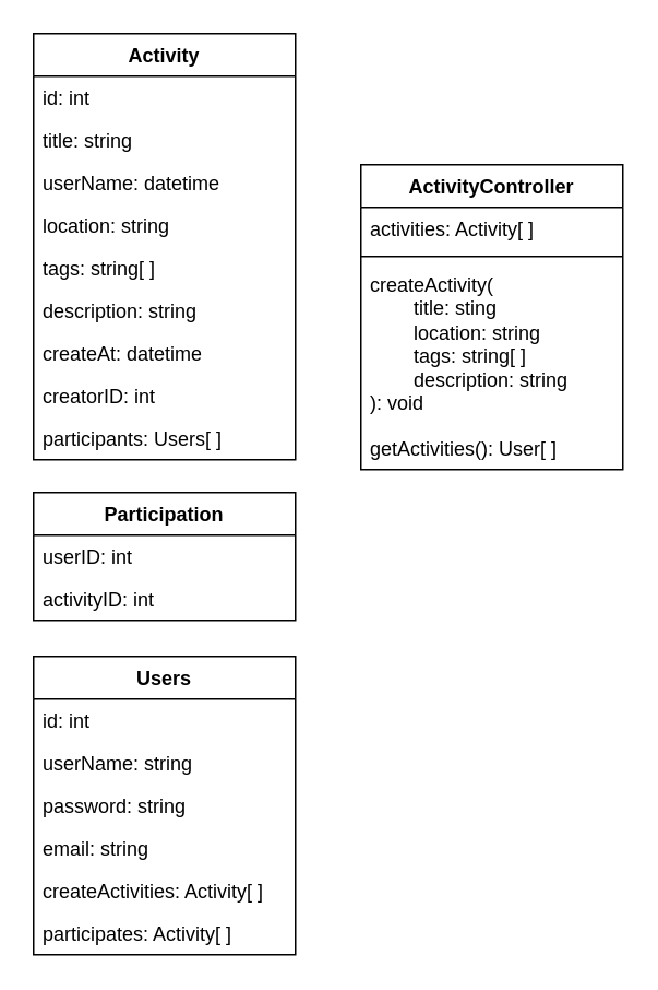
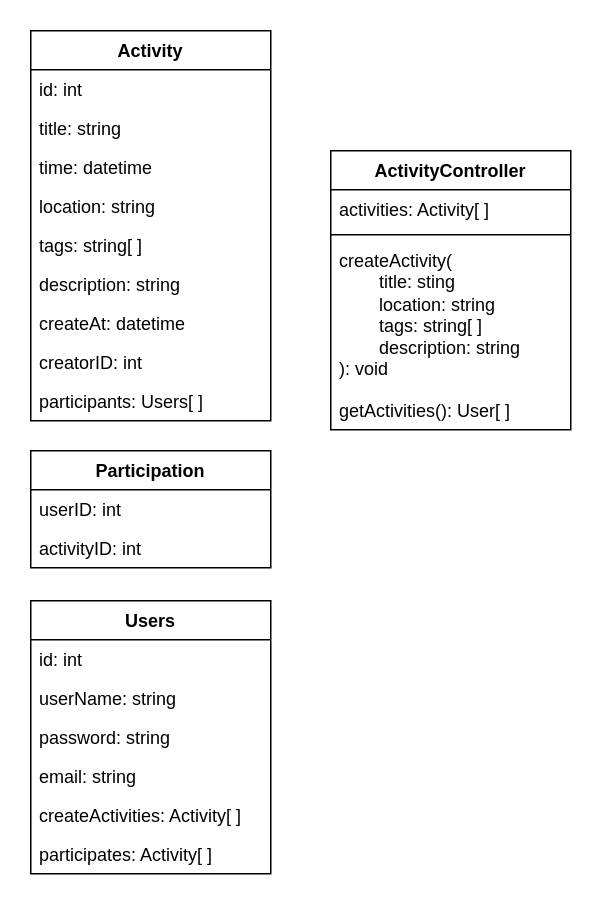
  <mxCell id="0" />
  <mxCell id="1" parent="0" />
  <mxCell id="2" value="Activity" style="swimlane;fontStyle=1;align=center;verticalAlign=top;childLayout=stackLayout;horizontal=1;startSize=26;horizontalStack=0;resizeParent=1;resizeParentMax=0;resizeLast=0;collapsible=1;marginBottom=0;whiteSpace=wrap;html=1;" parent="1" vertex="1"><mxGeometry x="20" y="20" width="160" height="260" as="geometry" /></mxCell>
  <mxCell id="3" value="id: int" style="text;strokeColor=none;fillColor=none;align=left;verticalAlign=top;spacingLeft=4;spacingRight=4;overflow=hidden;rotatable=0;points=[[0,0.5],[1,0.5]];portConstraint=eastwest;whiteSpace=wrap;html=1;" vertex="1" parent="2"><mxGeometry y="26" width="160" height="26" as="geometry" /></mxCell>
  <mxCell id="4" value="title: string" style="text;strokeColor=none;fillColor=none;align=left;verticalAlign=top;spacingLeft=4;spacingRight=4;overflow=hidden;rotatable=0;points=[[0,0.5],[1,0.5]];portConstraint=eastwest;whiteSpace=wrap;html=1;" parent="2" vertex="1"><mxGeometry y="52" width="160" height="26" as="geometry" /></mxCell>
- <mxCell id="5" value="userName: datetime" style="text;strokeColor=none;fillColor=none;align=left;verticalAlign=top;spacingLeft=4;spacingRight=4;overflow=hidden;rotatable=0;points=[[0,0.5],[1,0.5]];portConstraint=eastwest;whiteSpace=wrap;html=1;" parent="2" vertex="1"><mxGeometry y="78" width="160" height="26" as="geometry" /></mxCell>
+ <mxCell id="5" value="time: datetime" style="text;strokeColor=none;fillColor=none;align=left;verticalAlign=top;spacingLeft=4;spacingRight=4;overflow=hidden;rotatable=0;points=[[0,0.5],[1,0.5]];portConstraint=eastwest;whiteSpace=wrap;html=1;" parent="2" vertex="1"><mxGeometry y="78" width="160" height="26" as="geometry" /></mxCell>
  <mxCell id="6" value="location: string" style="text;strokeColor=none;fillColor=none;align=left;verticalAlign=top;spacingLeft=4;spacingRight=4;overflow=hidden;rotatable=0;points=[[0,0.5],[1,0.5]];portConstraint=eastwest;whiteSpace=wrap;html=1;" parent="2" vertex="1"><mxGeometry y="104" width="160" height="26" as="geometry" /></mxCell>
  <mxCell id="7" value="tags: string[ ]" style="text;strokeColor=none;fillColor=none;align=left;verticalAlign=top;spacingLeft=4;spacingRight=4;overflow=hidden;rotatable=0;points=[[0,0.5],[1,0.5]];portConstraint=eastwest;whiteSpace=wrap;html=1;" parent="2" vertex="1"><mxGeometry y="130" width="160" height="26" as="geometry" /></mxCell>
  <mxCell id="8" value="description: string" style="text;strokeColor=none;fillColor=none;align=left;verticalAlign=top;spacingLeft=4;spacingRight=4;overflow=hidden;rotatable=0;points=[[0,0.5],[1,0.5]];portConstraint=eastwest;whiteSpace=wrap;html=1;" parent="2" vertex="1"><mxGeometry y="156" width="160" height="26" as="geometry" /></mxCell>
  <mxCell id="9" value="createAt: datetime" style="text;strokeColor=none;fillColor=none;align=left;verticalAlign=top;spacingLeft=4;spacingRight=4;overflow=hidden;rotatable=0;points=[[0,0.5],[1,0.5]];portConstraint=eastwest;whiteSpace=wrap;html=1;" vertex="1" parent="2"><mxGeometry y="182" width="160" height="26" as="geometry" /></mxCell>
  <mxCell id="10" value="creatorID: int" style="text;strokeColor=none;fillColor=none;align=left;verticalAlign=top;spacingLeft=4;spacingRight=4;overflow=hidden;rotatable=0;points=[[0,0.5],[1,0.5]];portConstraint=eastwest;whiteSpace=wrap;html=1;" parent="2" vertex="1"><mxGeometry y="208" width="160" height="26" as="geometry" /></mxCell>
  <mxCell id="11" value="participants: Users[ ]" style="text;strokeColor=none;fillColor=none;align=left;verticalAlign=top;spacingLeft=4;spacingRight=4;overflow=hidden;rotatable=0;points=[[0,0.5],[1,0.5]];portConstraint=eastwest;whiteSpace=wrap;html=1;" parent="2" vertex="1"><mxGeometry y="234" width="160" height="26" as="geometry" /></mxCell>
  <mxCell id="12" value="Users" style="swimlane;fontStyle=1;align=center;verticalAlign=top;childLayout=stackLayout;horizontal=1;startSize=26;horizontalStack=0;resizeParent=1;resizeParentMax=0;resizeLast=0;collapsible=1;marginBottom=0;whiteSpace=wrap;html=1;" parent="1" vertex="1"><mxGeometry x="20" y="400" width="160" height="182" as="geometry" /></mxCell>
  <mxCell id="13" value="id: int" style="text;strokeColor=none;fillColor=none;align=left;verticalAlign=top;spacingLeft=4;spacingRight=4;overflow=hidden;rotatable=0;points=[[0,0.5],[1,0.5]];portConstraint=eastwest;whiteSpace=wrap;html=1;" vertex="1" parent="12"><mxGeometry y="26" width="160" height="26" as="geometry" /></mxCell>
  <mxCell id="14" value="userName: string" style="text;strokeColor=none;fillColor=none;align=left;verticalAlign=top;spacingLeft=4;spacingRight=4;overflow=hidden;rotatable=0;points=[[0,0.5],[1,0.5]];portConstraint=eastwest;whiteSpace=wrap;html=1;" parent="12" vertex="1"><mxGeometry y="52" width="160" height="26" as="geometry" /></mxCell>
  <mxCell id="15" value="password: string" style="text;strokeColor=none;fillColor=none;align=left;verticalAlign=top;spacingLeft=4;spacingRight=4;overflow=hidden;rotatable=0;points=[[0,0.5],[1,0.5]];portConstraint=eastwest;whiteSpace=wrap;html=1;" parent="12" vertex="1"><mxGeometry y="78" width="160" height="26" as="geometry" /></mxCell>
  <mxCell id="16" value="email: string" style="text;strokeColor=none;fillColor=none;align=left;verticalAlign=top;spacingLeft=4;spacingRight=4;overflow=hidden;rotatable=0;points=[[0,0.5],[1,0.5]];portConstraint=eastwest;whiteSpace=wrap;html=1;" parent="12" vertex="1"><mxGeometry y="104" width="160" height="26" as="geometry" /></mxCell>
  <mxCell id="17" value="createActivities: Activity[ ]" style="text;strokeColor=none;fillColor=none;align=left;verticalAlign=top;spacingLeft=4;spacingRight=4;overflow=hidden;rotatable=0;points=[[0,0.5],[1,0.5]];portConstraint=eastwest;whiteSpace=wrap;html=1;" parent="12" vertex="1"><mxGeometry y="130" width="160" height="26" as="geometry" /></mxCell>
  <mxCell id="18" value="participates: Activity[ ]" style="text;strokeColor=none;fillColor=none;align=left;verticalAlign=top;spacingLeft=4;spacingRight=4;overflow=hidden;rotatable=0;points=[[0,0.5],[1,0.5]];portConstraint=eastwest;whiteSpace=wrap;html=1;" parent="12" vertex="1"><mxGeometry y="156" width="160" height="26" as="geometry" /></mxCell>
  <mxCell id="19" value="ActivityController" style="swimlane;fontStyle=1;align=center;verticalAlign=top;childLayout=stackLayout;horizontal=1;startSize=26;horizontalStack=0;resizeParent=1;resizeParentMax=0;resizeLast=0;collapsible=1;marginBottom=0;whiteSpace=wrap;html=1;" vertex="1" parent="1"><mxGeometry x="220" y="100" width="160" height="186" as="geometry" /></mxCell>
  <mxCell id="20" value="activities: Activity[ ]" style="text;strokeColor=none;fillColor=none;align=left;verticalAlign=top;spacingLeft=4;spacingRight=4;overflow=hidden;rotatable=0;points=[[0,0.5],[1,0.5]];portConstraint=eastwest;whiteSpace=wrap;html=1;" vertex="1" parent="19"><mxGeometry y="26" width="160" height="26" as="geometry" /></mxCell>
  <mxCell id="21" value="" style="line;strokeWidth=1;fillColor=none;align=left;verticalAlign=middle;spacingTop=-1;spacingLeft=3;spacingRight=3;rotatable=0;labelPosition=right;points=[];portConstraint=eastwest;strokeColor=inherit;" vertex="1" parent="19"><mxGeometry y="52" width="160" height="8" as="geometry" /></mxCell>
  <mxCell id="22" value="createActivity(&lt;div&gt;&lt;span style=&quot;white-space: pre;&quot;&gt;&#09;&lt;/span&gt;title: sting&lt;br&gt;&lt;/div&gt;&lt;div&gt;&lt;span style=&quot;white-space: pre;&quot;&gt;&#09;&lt;/span&gt;location: string&lt;br&gt;&lt;/div&gt;&lt;div&gt;&lt;span style=&quot;white-space: pre;&quot;&gt;&#09;&lt;/span&gt;tags: string[ ]&lt;br&gt;&lt;/div&gt;&lt;div&gt;&lt;span style=&quot;white-space: pre;&quot;&gt;&#09;&lt;/span&gt;description: string&lt;/div&gt;&lt;div&gt;): void&lt;/div&gt;" style="text;strokeColor=none;fillColor=none;align=left;verticalAlign=top;spacingLeft=4;spacingRight=4;overflow=hidden;rotatable=0;points=[[0,0.5],[1,0.5]];portConstraint=eastwest;whiteSpace=wrap;html=1;" vertex="1" parent="19"><mxGeometry y="60" width="160" height="100" as="geometry" /></mxCell>
  <mxCell id="23" value="getActivities(): User[ ]" style="text;strokeColor=none;fillColor=none;align=left;verticalAlign=top;spacingLeft=4;spacingRight=4;overflow=hidden;rotatable=0;points=[[0,0.5],[1,0.5]];portConstraint=eastwest;whiteSpace=wrap;html=1;" vertex="1" parent="19"><mxGeometry y="160" width="160" height="26" as="geometry" /></mxCell>
  <mxCell id="24" value="Participation" style="swimlane;fontStyle=1;align=center;verticalAlign=top;childLayout=stackLayout;horizontal=1;startSize=26;horizontalStack=0;resizeParent=1;resizeParentMax=0;resizeLast=0;collapsible=1;marginBottom=0;whiteSpace=wrap;html=1;" vertex="1" parent="1"><mxGeometry x="20" y="300" width="160" height="78" as="geometry" /></mxCell>
  <mxCell id="25" value="userID: int" style="text;strokeColor=none;fillColor=none;align=left;verticalAlign=top;spacingLeft=4;spacingRight=4;overflow=hidden;rotatable=0;points=[[0,0.5],[1,0.5]];portConstraint=eastwest;whiteSpace=wrap;html=1;" vertex="1" parent="24"><mxGeometry y="26" width="160" height="26" as="geometry" /></mxCell>
  <mxCell id="26" value="activityID: int" style="text;strokeColor=none;fillColor=none;align=left;verticalAlign=top;spacingLeft=4;spacingRight=4;overflow=hidden;rotatable=0;points=[[0,0.5],[1,0.5]];portConstraint=eastwest;whiteSpace=wrap;html=1;" vertex="1" parent="24"><mxGeometry y="52" width="160" height="26" as="geometry" /></mxCell>
